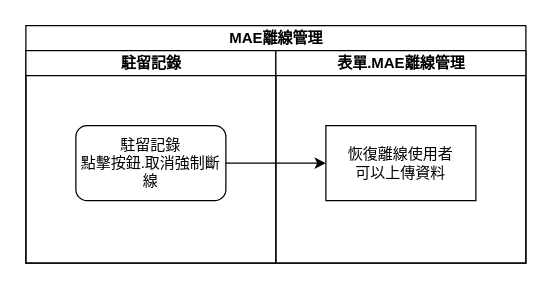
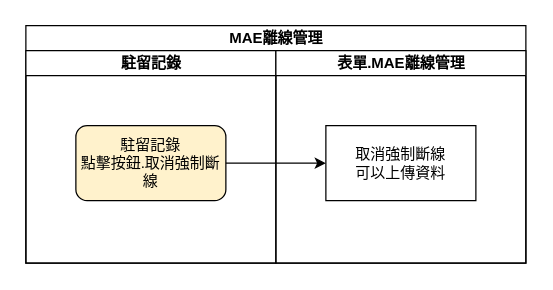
  <mxCell id="0" />
  <mxCell id="1" parent="0" />
  <mxCell id="2" value="MAE離線管理" style="swimlane;html=1;childLayout=stackLayout;resizeParent=1;resizeParentMax=0;startSize=20;" parent="1" vertex="1"><mxGeometry x="20" y="20" width="400" height="190" as="geometry" /></mxCell>
  <mxCell id="3" value="駐留記錄" style="swimlane;html=1;startSize=20;" parent="2" vertex="1"><mxGeometry y="20" width="200" height="170" as="geometry" /></mxCell>
- <mxCell id="4" value="駐留記錄&lt;br&gt;點擊按鈕.取消強制斷線" style="rounded=1;whiteSpace=wrap;html=1;" parent="3" vertex="1"><mxGeometry x="40" y="60" width="120" height="60" as="geometry" /></mxCell>
+ <mxCell id="4" value="駐留記錄&lt;br&gt;點擊按鈕.取消強制斷線" style="rounded=1;whiteSpace=wrap;html=1;fillColor=#fff2cc;" parent="3" vertex="1"><mxGeometry x="40" y="60" width="120" height="60" as="geometry" /></mxCell>
  <mxCell id="5" value="表單.MAE離線管理" style="swimlane;html=1;startSize=20;" parent="2" vertex="1"><mxGeometry x="200" y="20" width="200" height="170" as="geometry" /></mxCell>
- <mxCell id="6" value="恢復離線使用者&lt;br&gt;可以上傳資料" style="rounded=0;whiteSpace=wrap;html=1;" parent="5" vertex="1"><mxGeometry x="40" y="60" width="120" height="60" as="geometry" /></mxCell>
+ <mxCell id="6" value="取消強制斷線&lt;br&gt;可以上傳資料" style="rounded=0;whiteSpace=wrap;html=1;" parent="5" vertex="1"><mxGeometry x="40" y="60" width="120" height="60" as="geometry" /></mxCell>
  <mxCell id="7" style="edgeStyle=orthogonalEdgeStyle;rounded=0;orthogonalLoop=1;jettySize=auto;html=1;exitX=1;exitY=0.5;exitDx=0;exitDy=0;entryX=0;entryY=0.5;entryDx=0;entryDy=0;" parent="2" source="4" target="6" edge="1"><mxGeometry relative="1" as="geometry" /></mxCell>
